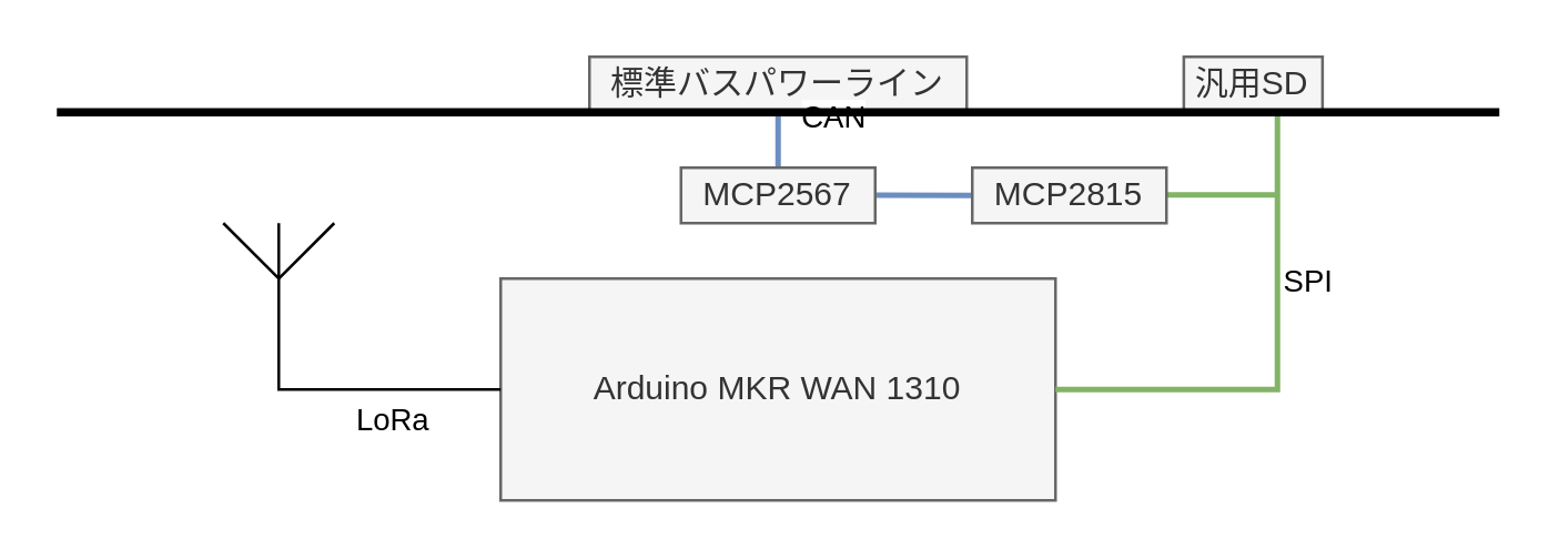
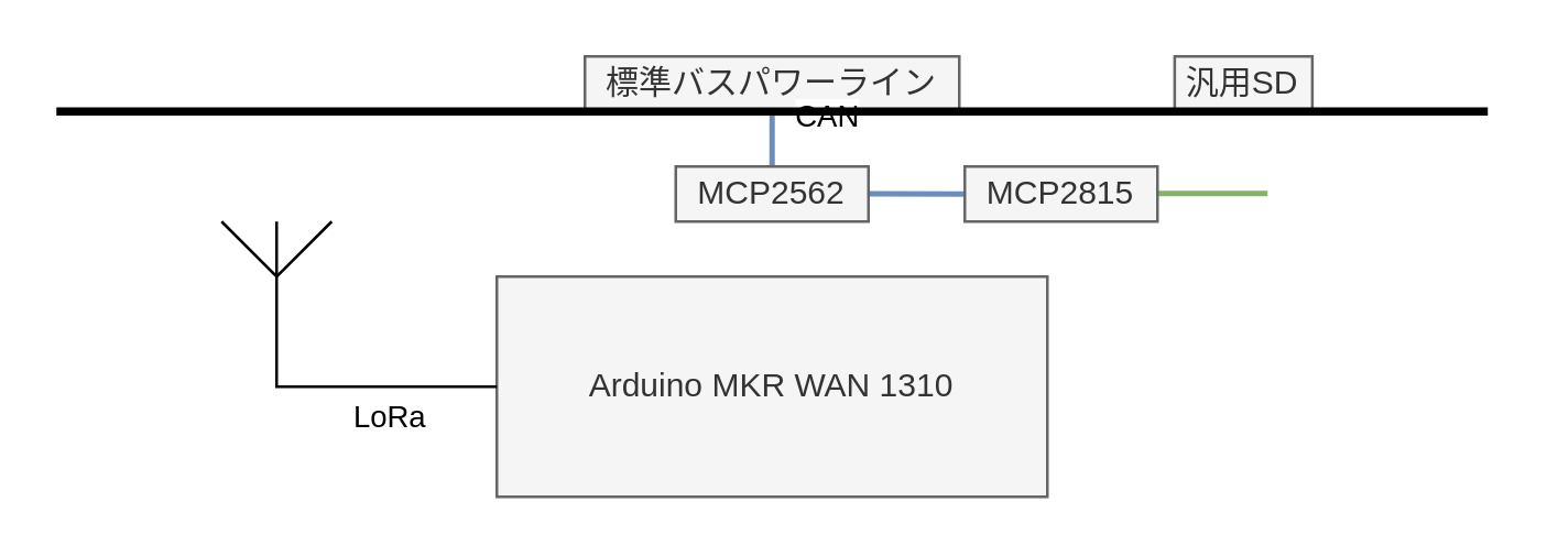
  <mxCell id="0" />
  <mxCell id="1" parent="0" />
  <mxCell id="2" value="" style="endArrow=none;html=1;rounded=0;strokeWidth=2;fillColor=#dae8fc;strokeColor=#6c8ebf;" edge="1" parent="1"><mxGeometry width="50" height="50" relative="1" as="geometry"><mxPoint x="315" y="69.86" as="sourcePoint" /><mxPoint x="350" y="70" as="targetPoint" /></mxGeometry></mxCell>
  <mxCell id="3" value="標準バスパワーライン" style="rounded=0;whiteSpace=wrap;html=1;fillColor=#f5f5f5;fontColor=#333333;strokeColor=#666666;" parent="1" vertex="1"><mxGeometry x="212" y="20" width="136" height="20" as="geometry" /></mxCell>
  <mxCell id="4" value="Arduino MKR WAN 1310" style="rounded=0;whiteSpace=wrap;html=1;fillColor=#f5f5f5;fontColor=#333333;strokeColor=#666666;" parent="1" vertex="1"><mxGeometry x="180" y="100" width="200" height="80" as="geometry" /></mxCell>
  <mxCell id="5" value="CAN" style="edgeStyle=orthogonalEdgeStyle;rounded=0;orthogonalLoop=1;jettySize=auto;html=1;endArrow=none;endFill=0;fillColor=#dae8fc;strokeColor=#6c8ebf;strokeWidth=2;" parent="1" source="11" edge="1"><mxGeometry x="0.667" y="-20" relative="1" as="geometry"><mxPoint x="280" y="40" as="targetPoint" /><mxPoint as="offset" /></mxGeometry></mxCell>
- <mxCell id="6" style="edgeStyle=orthogonalEdgeStyle;rounded=0;orthogonalLoop=1;jettySize=auto;html=1;entryX=1;entryY=0.5;entryDx=0;entryDy=0;endArrow=none;endFill=0;fillColor=#d5e8d4;strokeColor=#82b366;strokeWidth=2;" parent="1" source="8" target="4" edge="1"><mxGeometry relative="1" as="geometry"><Array as="points"><mxPoint x="460" y="140" /></Array></mxGeometry></mxCell>
- <mxCell id="7" value="SPI" style="edgeLabel;html=1;align=center;verticalAlign=middle;resizable=0;points=[];" parent="6" vertex="1" connectable="0"><mxGeometry x="-0.344" y="2" relative="1" as="geometry"><mxPoint x="8" y="1" as="offset" /></mxGeometry></mxCell>
  <mxCell id="8" value="汎用SD" style="rounded=0;whiteSpace=wrap;html=1;fillColor=#f5f5f5;fontColor=#333333;strokeColor=#666666;" parent="1" vertex="1"><mxGeometry x="426.25" y="20" width="50" height="20" as="geometry" /></mxCell>
  <mxCell id="9" value="" style="endArrow=none;html=1;rounded=0;strokeWidth=3;" parent="1" edge="1"><mxGeometry width="50" height="50" relative="1" as="geometry"><mxPoint x="20" y="40" as="sourcePoint" /><mxPoint x="540" y="40" as="targetPoint" /></mxGeometry></mxCell>
  <mxCell id="10" value="" style="endArrow=none;html=1;rounded=0;strokeWidth=2;fillColor=#d5e8d4;strokeColor=#82b366;" parent="1" edge="1"><mxGeometry width="50" height="50" relative="1" as="geometry"><mxPoint x="420" y="69.8" as="sourcePoint" /><mxPoint x="460" y="69.8" as="targetPoint" /></mxGeometry></mxCell>
- <mxCell id="11" value="MCP2567" style="rounded=0;whiteSpace=wrap;html=1;fillColor=#f5f5f5;fontColor=#333333;strokeColor=#666666;" parent="1" vertex="1"><mxGeometry x="245" y="60" width="70" height="20" as="geometry" /></mxCell>
+ <mxCell id="11" value="MCP2562" style="rounded=0;whiteSpace=wrap;html=1;fillColor=#f5f5f5;fontColor=#333333;strokeColor=#666666;" parent="1" vertex="1"><mxGeometry x="245" y="60" width="70" height="20" as="geometry" /></mxCell>
  <mxCell id="12" value="MCP2815" style="rounded=0;whiteSpace=wrap;html=1;fillColor=#f5f5f5;fontColor=#333333;strokeColor=#666666;" parent="1" vertex="1"><mxGeometry x="350" y="60" width="70" height="20" as="geometry" /></mxCell>
  <mxCell id="13" value="" style="endArrow=none;html=1;rounded=0;" parent="1" edge="1"><mxGeometry width="50" height="50" relative="1" as="geometry"><mxPoint x="100" y="80" as="sourcePoint" /><mxPoint x="180" y="140" as="targetPoint" /><Array as="points"><mxPoint x="100" y="140" /></Array></mxGeometry></mxCell>
  <mxCell id="14" value="" style="endArrow=none;html=1;rounded=0;" parent="1" edge="1"><mxGeometry width="50" height="50" relative="1" as="geometry"><mxPoint x="80" y="80" as="sourcePoint" /><mxPoint x="120" y="80" as="targetPoint" /><Array as="points"><mxPoint x="100" y="100" /></Array></mxGeometry></mxCell>
  <mxCell id="15" value="LoRa" style="edgeLabel;html=1;align=center;verticalAlign=middle;resizable=0;points=[];" parent="1" vertex="1" connectable="0"><mxGeometry x="140" y="150.004" as="geometry" /></mxCell>
